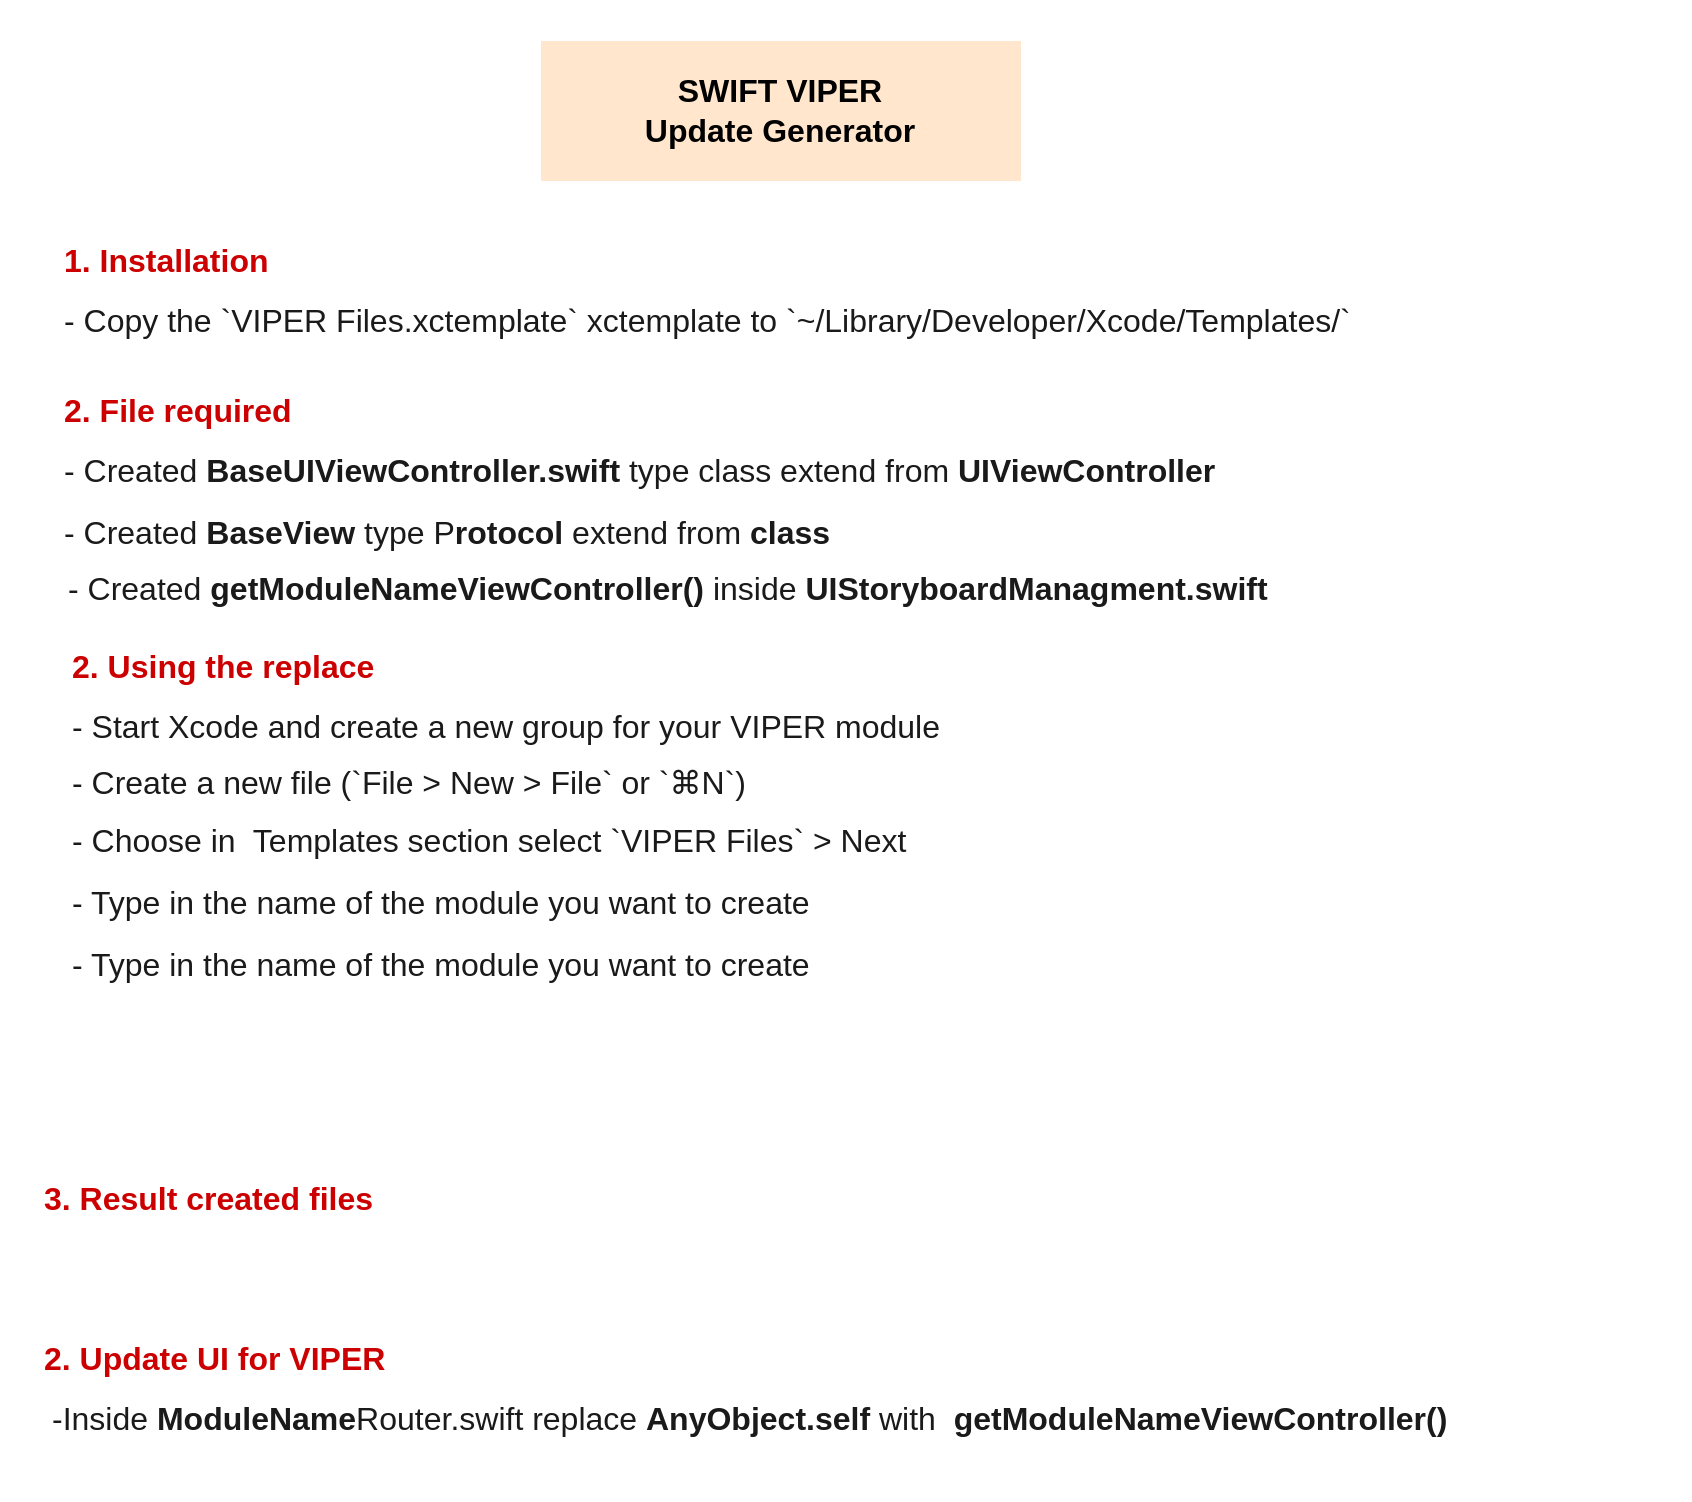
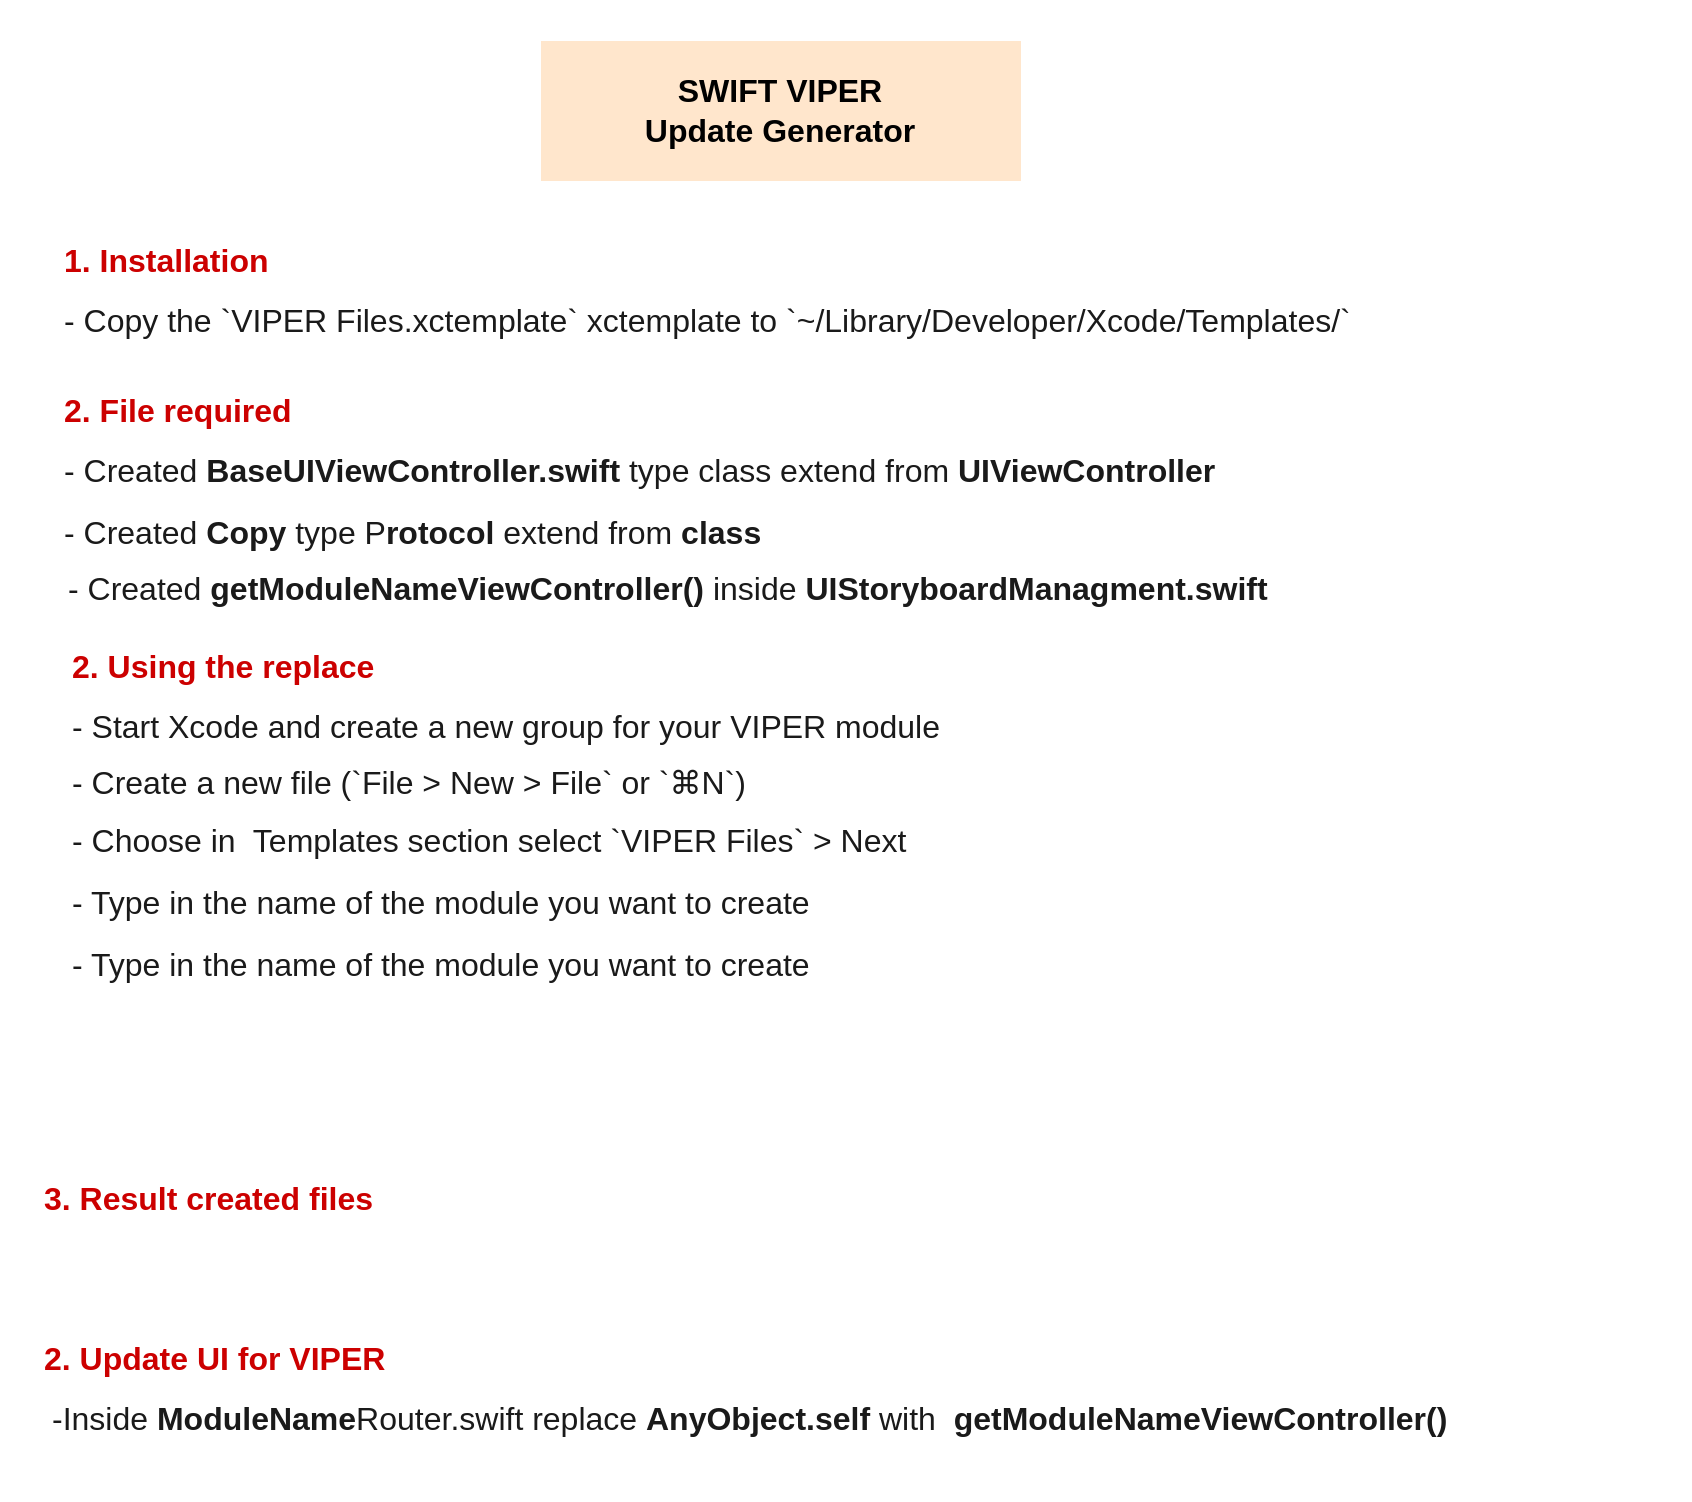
  <mxCell id="0" />
  <mxCell id="1" parent="0" />
  <mxCell id="2" value="SWIFT VIPER &lt;br style=&quot;font-size: 16px;&quot;&gt;Update Generator" style="text;html=1;fillColor=#ffe6cc;align=center;verticalAlign=middle;whiteSpace=wrap;rounded=0;fontSize=16;fontStyle=1" parent="1" vertex="1"><mxGeometry x="270" y="20" width="240" height="70" as="geometry" /></mxCell>
  <mxCell id="3" value="1. Installation" style="text;html=1;strokeColor=none;fillColor=none;align=left;verticalAlign=middle;whiteSpace=wrap;rounded=0;fontSize=16;fontColor=#CC0000;fontStyle=1" parent="1" vertex="1"><mxGeometry x="30" y="120" width="240" height="20" as="geometry" /></mxCell>
  <mxCell id="4" value="- Copy the `VIPER Files.xctemplate` xctemplate&amp;nbsp;to `~/Library/Developer/Xcode/Templates/`" style="text;html=1;strokeColor=none;fillColor=none;align=left;verticalAlign=middle;whiteSpace=wrap;rounded=0;fontSize=16;fontColor=#1A1A1A;" parent="1" vertex="1"><mxGeometry x="30" y="140" width="790" height="40" as="geometry" /></mxCell>
  <mxCell id="5" value="3. Result created files" style="text;html=1;strokeColor=none;fillColor=none;align=left;verticalAlign=middle;whiteSpace=wrap;rounded=0;fontSize=16;fontColor=#CC0000;fontStyle=1" parent="1" vertex="1"><mxGeometry x="20" y="589" width="240" height="20" as="geometry" /></mxCell>
  <mxCell id="6" value="" style="group" vertex="1" connectable="0" parent="1"><mxGeometry x="30" y="195" width="792" height="119" as="geometry" /></mxCell>
  <mxCell id="7" value="2. File required" style="text;html=1;strokeColor=none;fillColor=none;align=left;verticalAlign=middle;whiteSpace=wrap;rounded=0;fontSize=16;fontColor=#CC0000;fontStyle=1" parent="6" vertex="1"><mxGeometry width="240" height="20" as="geometry" /></mxCell>
  <mxCell id="8" value="- Created&amp;nbsp;&lt;b&gt;BaseUIViewController.swift &lt;/b&gt;type class&amp;nbsp;extend from &lt;b&gt;UIViewController&lt;/b&gt;" style="text;html=1;strokeColor=none;fillColor=none;align=left;verticalAlign=middle;whiteSpace=wrap;rounded=0;fontSize=16;fontColor=#1A1A1A;" parent="6" vertex="1"><mxGeometry y="20" width="790" height="40" as="geometry" /></mxCell>
- <mxCell id="9" value="- Created&amp;nbsp;&lt;b&gt;BaseView&amp;nbsp;&lt;/b&gt;type P&lt;b&gt;rotocol&lt;/b&gt;&amp;nbsp;extend from &lt;b&gt;class&lt;/b&gt;" style="text;html=1;strokeColor=none;fillColor=none;align=left;verticalAlign=middle;whiteSpace=wrap;rounded=0;fontSize=16;fontColor=#1A1A1A;" parent="6" vertex="1"><mxGeometry y="51" width="790" height="40" as="geometry" /></mxCell>
+ <mxCell id="9" value="- Created&amp;nbsp;&lt;b&gt;Copy&amp;nbsp;&lt;/b&gt;type P&lt;b&gt;rotocol&lt;/b&gt;&amp;nbsp;extend from &lt;b&gt;class&lt;/b&gt;" style="text;html=1;strokeColor=none;fillColor=none;align=left;verticalAlign=middle;whiteSpace=wrap;rounded=0;fontSize=16;fontColor=#1A1A1A;" parent="6" vertex="1"><mxGeometry y="51" width="790" height="40" as="geometry" /></mxCell>
  <mxCell id="10" value="- Created&amp;nbsp;&lt;b&gt;getModuleNameViewController()&amp;nbsp;&lt;/b&gt;inside&amp;nbsp;&lt;b&gt;UIStoryboardManagment.swift&lt;/b&gt;" style="text;html=1;strokeColor=none;fillColor=none;align=left;verticalAlign=middle;whiteSpace=wrap;rounded=0;fontSize=16;fontColor=#1A1A1A;" vertex="1" parent="6"><mxGeometry x="2" y="79" width="790" height="40" as="geometry" /></mxCell>
  <mxCell id="11" value="" style="group" vertex="1" connectable="0" parent="1"><mxGeometry x="20" y="669" width="794" height="60" as="geometry" /></mxCell>
  <mxCell id="12" value="2. Update UI for VIPER" style="text;html=1;strokeColor=none;fillColor=none;align=left;verticalAlign=middle;whiteSpace=wrap;rounded=0;fontSize=16;fontColor=#CC0000;fontStyle=1" vertex="1" parent="11"><mxGeometry width="240" height="20" as="geometry" /></mxCell>
  <mxCell id="13" value="-Inside &lt;b&gt;ModuleName&lt;/b&gt;Router.swift replace&amp;nbsp;&lt;b&gt;AnyObject.self &lt;/b&gt;with&lt;b&gt;&amp;nbsp;&amp;nbsp;&lt;/b&gt;&lt;b&gt;getModuleNameViewController()&lt;/b&gt;" style="text;html=1;strokeColor=none;fillColor=none;align=left;verticalAlign=middle;whiteSpace=wrap;rounded=0;fontSize=16;fontColor=#1A1A1A;" vertex="1" parent="11"><mxGeometry x="4" y="20" width="790" height="40" as="geometry" /></mxCell>
  <mxCell id="14" value="" style="group" vertex="1" connectable="0" parent="1"><mxGeometry x="34" y="323" width="790" height="179" as="geometry" /></mxCell>
  <mxCell id="15" value="2. Using the replace" style="text;html=1;strokeColor=none;fillColor=none;align=left;verticalAlign=middle;whiteSpace=wrap;rounded=0;fontSize=16;fontColor=#CC0000;fontStyle=1" parent="14" vertex="1"><mxGeometry width="240" height="20" as="geometry" /></mxCell>
  <mxCell id="16" value="" style="group" vertex="1" connectable="0" parent="14"><mxGeometry y="20" width="790" height="159" as="geometry" /></mxCell>
  <mxCell id="17" value="- Start Xcode and create a new group for your VIPER module" style="text;html=1;strokeColor=none;fillColor=none;align=left;verticalAlign=middle;whiteSpace=wrap;rounded=0;fontSize=16;fontColor=#1A1A1A;" parent="16" vertex="1"><mxGeometry width="790" height="40" as="geometry" /></mxCell>
  <mxCell id="18" value="- Create a new file (`File &amp;gt; New &amp;gt; File` or `⌘N`)" style="text;html=1;strokeColor=none;fillColor=none;align=left;verticalAlign=middle;whiteSpace=wrap;rounded=0;fontSize=16;fontColor=#1A1A1A;" parent="16" vertex="1"><mxGeometry y="28" width="790" height="40" as="geometry" /></mxCell>
  <mxCell id="19" value="- Choose in&amp;nbsp; Templates section select `VIPER Files` &amp;gt; Next" style="text;html=1;strokeColor=none;fillColor=none;align=left;verticalAlign=middle;whiteSpace=wrap;rounded=0;fontSize=16;fontColor=#1A1A1A;" parent="16" vertex="1"><mxGeometry y="57" width="790" height="40" as="geometry" /></mxCell>
  <mxCell id="20" value="- Type in the name of the module you want to create" style="text;html=1;strokeColor=none;fillColor=none;align=left;verticalAlign=middle;whiteSpace=wrap;rounded=0;fontSize=16;fontColor=#1A1A1A;" parent="16" vertex="1"><mxGeometry y="88" width="790" height="40" as="geometry" /></mxCell>
  <mxCell id="21" value="- Type in the name of the module you want to create" style="text;html=1;strokeColor=none;fillColor=none;align=left;verticalAlign=middle;whiteSpace=wrap;rounded=0;fontSize=16;fontColor=#1A1A1A;" parent="16" vertex="1"><mxGeometry y="119" width="790" height="40" as="geometry" /></mxCell>
